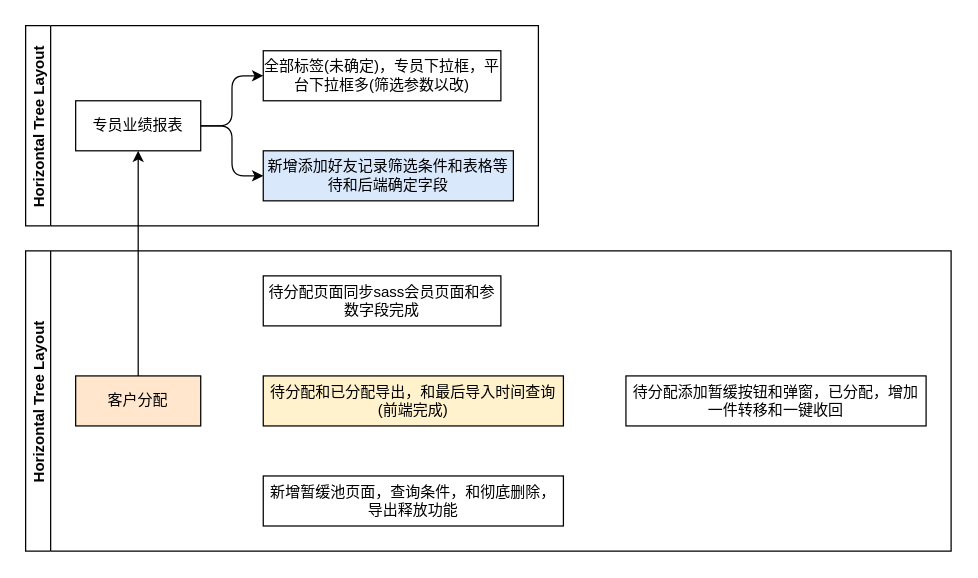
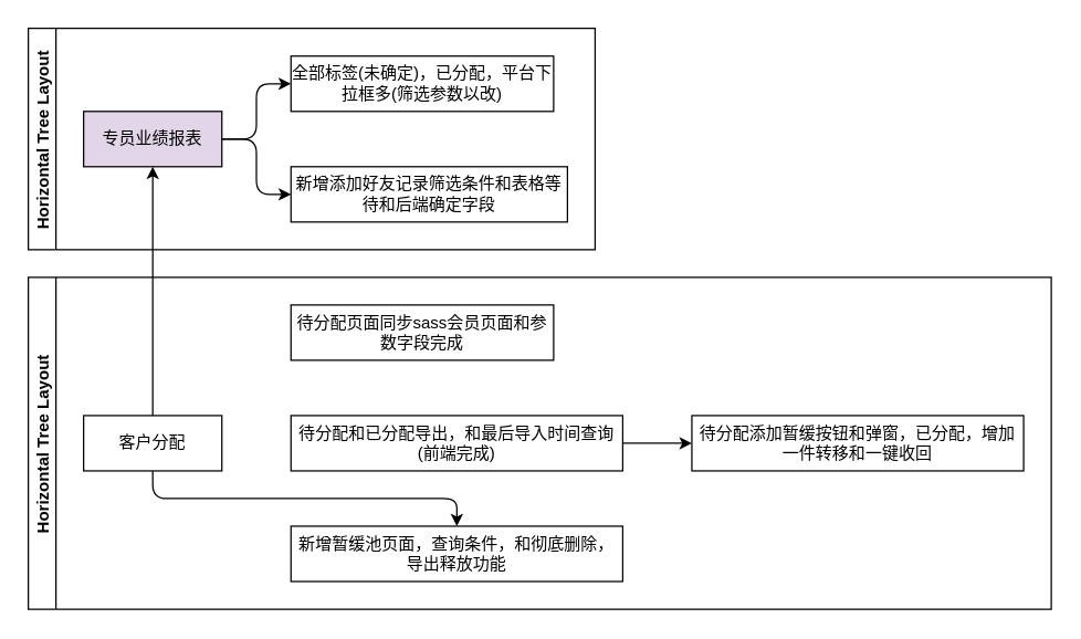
  <mxCell id="0" />
  <mxCell id="1" parent="0" />
  <mxCell id="2" value="Horizontal Tree Layout" style="swimlane;startSize=20;horizontal=0;childLayout=treeLayout;horizontalTree=1;resizable=0;containerType=tree;fontSize=12;" parent="1" vertex="1"><mxGeometry x="20" y="20" width="410" height="160" as="geometry" /></mxCell>
- <mxCell id="3" value="专员业绩报表" style="whiteSpace=wrap;html=1;" parent="2" vertex="1"><mxGeometry x="40" y="60" width="100" height="40" as="geometry" /></mxCell>
- <mxCell id="4" value="全部标签(未确定)，专员下拉框，平台下拉框多(筛选参数以改)" style="whiteSpace=wrap;html=1;" parent="2" vertex="1"><mxGeometry x="190" y="20" width="190" height="40" as="geometry" /></mxCell>
+ <mxCell id="3" value="专员业绩报表" style="whiteSpace=wrap;html=1;fillColor=#e1d5e7;" parent="2" vertex="1"><mxGeometry x="40" y="60" width="100" height="40" as="geometry" /></mxCell>
+ <mxCell id="4" value="全部标签(未确定)，已分配，平台下拉框多(筛选参数以改)" style="whiteSpace=wrap;html=1;" parent="2" vertex="1"><mxGeometry x="190" y="20" width="190" height="40" as="geometry" /></mxCell>
  <mxCell id="5" value="" style="edgeStyle=elbowEdgeStyle;elbow=vertical;html=1;rounded=1;curved=0;sourcePerimeterSpacing=0;targetPerimeterSpacing=0;startSize=6;endSize=6;" parent="2" source="3" target="4" edge="1"><mxGeometry relative="1" as="geometry" /></mxCell>
- <mxCell id="6" value="新增添加好友记录筛选条件和表格等待和后端确定字段" style="whiteSpace=wrap;html=1;fillColor=#dae8fc;" parent="2" vertex="1"><mxGeometry x="190" y="100" width="200" height="40" as="geometry" /></mxCell>
+ <mxCell id="6" value="新增添加好友记录筛选条件和表格等待和后端确定字段" style="whiteSpace=wrap;html=1;" parent="2" vertex="1"><mxGeometry x="190" y="100" width="200" height="40" as="geometry" /></mxCell>
  <mxCell id="7" value="" style="edgeStyle=elbowEdgeStyle;elbow=vertical;html=1;rounded=1;curved=0;sourcePerimeterSpacing=0;targetPerimeterSpacing=0;startSize=6;endSize=6;" parent="2" source="3" target="6" edge="1"><mxGeometry relative="1" as="geometry" /></mxCell>
  <mxCell id="8" value="Horizontal Tree Layout" style="swimlane;startSize=20;horizontal=0;childLayout=treeLayout;horizontalTree=1;resizable=0;containerType=tree;fontSize=12;" parent="1" vertex="1"><mxGeometry x="20" y="200" width="740" height="240" as="geometry" /></mxCell>
- <mxCell id="9" value="客户分配" style="whiteSpace=wrap;html=1;fillColor=#ffe6cc;" parent="8" vertex="1"><mxGeometry x="40" y="100" width="100" height="40" as="geometry" /></mxCell>
+ <mxCell id="9" value="客户分配" style="whiteSpace=wrap;html=1;" parent="8" vertex="1"><mxGeometry x="40" y="100" width="100" height="40" as="geometry" /></mxCell>
  <mxCell id="10" value="待分配页面同步sass会员页面和参数字段完成" style="whiteSpace=wrap;html=1;" parent="8" vertex="1"><mxGeometry x="190" y="20" width="190" height="40" as="geometry" /></mxCell>
  <mxCell id="11" value="" style="edgeStyle=elbowEdgeStyle;elbow=vertical;html=1;rounded=1;curved=0;sourcePerimeterSpacing=0;targetPerimeterSpacing=0;startSize=6;endSize=6;" parent="8" source="9" target="3" edge="1"><mxGeometry relative="1" as="geometry" /></mxCell>
- <mxCell id="12" value="待分配和已分配导出，和最后导入时间查询(前端完成)" style="whiteSpace=wrap;html=1;fillColor=#fff2cc;" parent="8" vertex="1"><mxGeometry x="190" y="100" width="240" height="40" as="geometry" /></mxCell>
+ <mxCell id="12" value="待分配和已分配导出，和最后导入时间查询(前端完成)" style="whiteSpace=wrap;html=1;" parent="8" vertex="1"><mxGeometry x="190" y="100" width="240" height="40" as="geometry" /></mxCell>
+ <mxCell id="13" value="" style="edgeStyle=elbowEdgeStyle;elbow=vertical;html=1;rounded=1;curved=0;sourcePerimeterSpacing=0;targetPerimeterSpacing=0;startSize=6;endSize=6;" edge="1" target="14" source="9" parent="8"><mxGeometry relative="1" as="geometry"><mxPoint x="170" y="240" as="sourcePoint" /></mxGeometry></mxCell>
  <mxCell id="14" value="新增暂缓池页面，查询条件，和彻底删除，导出释放功能" style="whiteSpace=wrap;html=1;" vertex="1" parent="8"><mxGeometry x="190" y="180" width="240" height="40" as="geometry" /></mxCell>
+ <mxCell id="15" value="" style="edgeStyle=elbowEdgeStyle;elbow=vertical;html=1;rounded=1;curved=0;sourcePerimeterSpacing=0;targetPerimeterSpacing=0;startSize=6;endSize=6;" edge="1" target="16" source="12" parent="8"><mxGeometry relative="1" as="geometry"><mxPoint x="170" y="320" as="sourcePoint" /></mxGeometry></mxCell>
  <mxCell id="16" value="待分配添加暂缓按钮和弹窗，已分配，增加一件转移和一键收回" style="whiteSpace=wrap;html=1;" vertex="1" parent="8"><mxGeometry x="480" y="100" width="240" height="40" as="geometry" /></mxCell>
